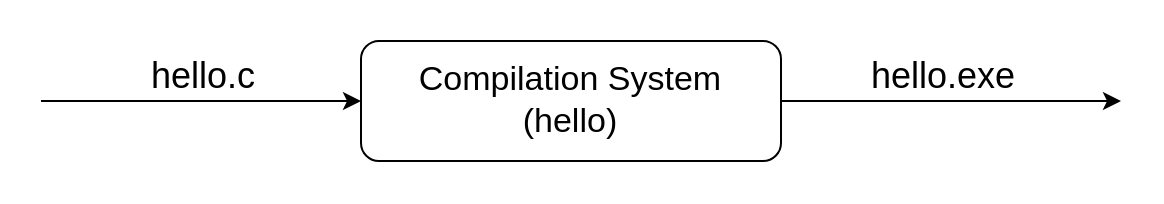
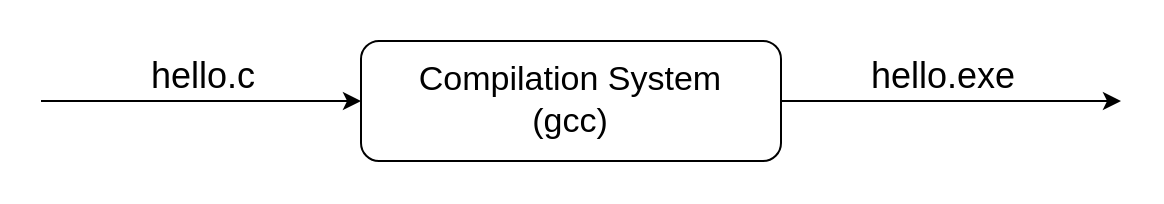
  <mxCell id="0" />
  <mxCell id="1" parent="0" />
  <mxCell id="2" style="edgeStyle=orthogonalEdgeStyle;rounded=0;orthogonalLoop=1;jettySize=auto;html=1;exitX=1;exitY=0.5;exitDx=0;exitDy=0;" edge="1" parent="1" source="4"><mxGeometry relative="1" as="geometry"><mxPoint x="560" y="50" as="targetPoint" /></mxGeometry></mxCell>
  <mxCell id="3" value="&lt;font style=&quot;font-size: 18px;&quot;&gt;hello.exe&lt;/font&gt;" style="edgeLabel;html=1;align=center;verticalAlign=middle;resizable=0;points=[];" vertex="1" connectable="0" parent="2"><mxGeometry x="-0.273" y="-1" relative="1" as="geometry"><mxPoint x="18" y="-14" as="offset" /></mxGeometry></mxCell>
- <mxCell id="4" value="Compilation System&lt;br style=&quot;font-size: 17px;&quot;&gt;(hello)" style="rounded=1;whiteSpace=wrap;html=1;fontStyle=0;fontSize=17;" vertex="1" parent="1"><mxGeometry x="180" y="20" width="210" height="60" as="geometry" /></mxCell>
+ <mxCell id="4" value="Compilation System&lt;br style=&quot;font-size: 17px;&quot;&gt;(gcc)" style="rounded=1;whiteSpace=wrap;html=1;fontStyle=0;fontSize=17;" vertex="1" parent="1"><mxGeometry x="180" y="20" width="210" height="60" as="geometry" /></mxCell>
  <mxCell id="5" value="" style="endArrow=classic;html=1;rounded=0;" edge="1" parent="1"><mxGeometry width="50" height="50" relative="1" as="geometry"><mxPoint x="20" y="50" as="sourcePoint" /><mxPoint x="180" y="50" as="targetPoint" /></mxGeometry></mxCell>
  <mxCell id="6" value="&lt;font style=&quot;font-size: 18px;&quot;&gt;hello.c&lt;/font&gt;" style="edgeLabel;html=1;align=center;verticalAlign=middle;resizable=0;points=[];" vertex="1" connectable="0" parent="5"><mxGeometry x="-0.312" y="-2" relative="1" as="geometry"><mxPoint x="25" y="-15" as="offset" /></mxGeometry></mxCell>
